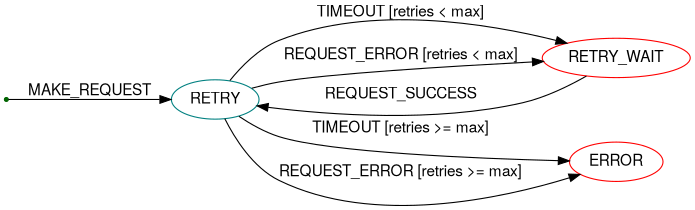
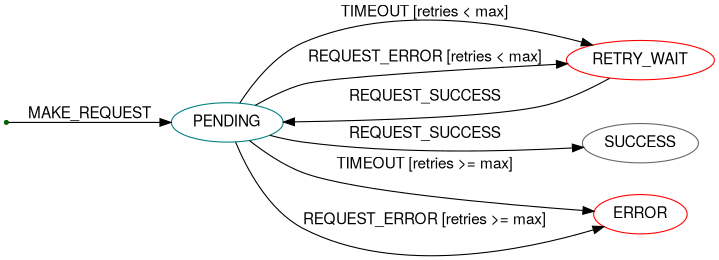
  digraph {
    fontname="Helvetica,Arial,sans-serif"
    rankdir=LR
    node [color=red fontname="Helvetica,Arial,sans-serif" shape=oval]
    edge [fontname="Helvetica,Arial,sans-serif"]
    null [color=darkgreen shape=point]
-   PENDING [color=teal label=RETRY]
+   PENDING [color=teal]
    RETRY_WAIT
+   SUCCESS [color=gray40]
    ERROR
    null -> PENDING [label=MAKE_REQUEST]
    PENDING -> RETRY_WAIT [label="TIMEOUT [retries < max]"]
    PENDING -> RETRY_WAIT [label="REQUEST_ERROR [retries < max]"]
+   PENDING -> SUCCESS [label=REQUEST_SUCCESS]
    PENDING -> ERROR [label="TIMEOUT [retries >= max]"]
    PENDING -> ERROR [label="REQUEST_ERROR [retries >= max]"]
    RETRY_WAIT -> PENDING [label=REQUEST_SUCCESS]
  }
